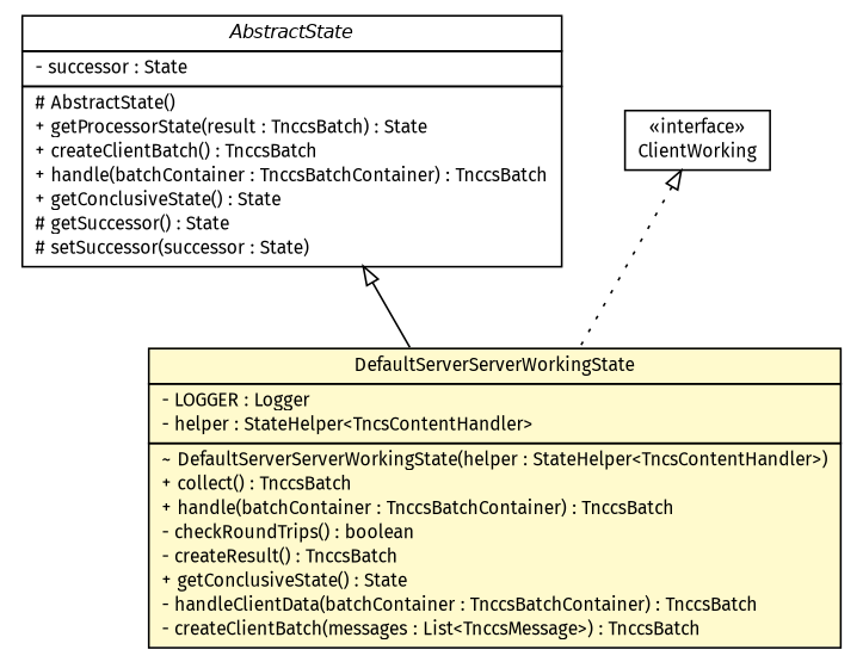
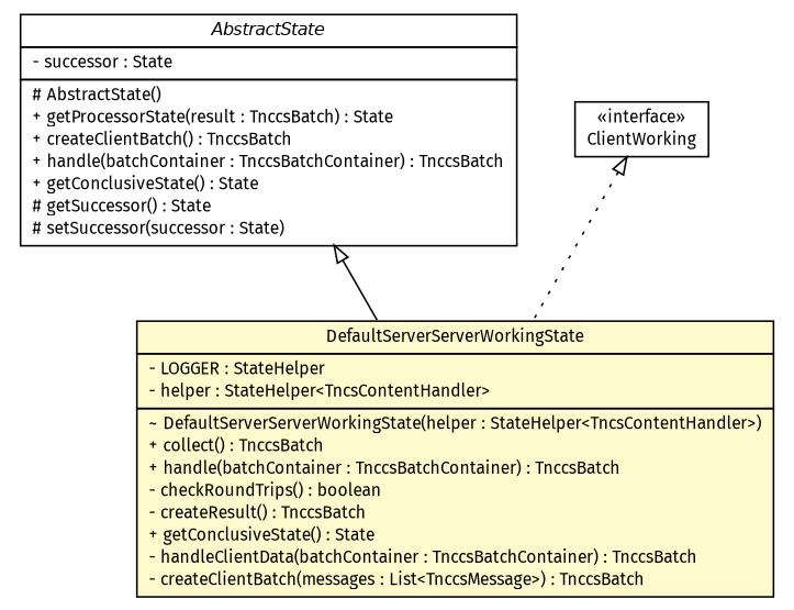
  digraph {
    fontname="Fira Sans"
    nodesep=0.25
    ranksep=0.5
    node [fontcolor=black fontname="Fira Sans" fontsize=10.0 shape=plaintext]
    edge [arrowtail=empty dir=back fontname="Fira Sans" fontsize=10 headport=p labelfontname=Helvetica labelfontsize=10 tailport=p]
    n1 [label=<<table title="de.hsbremen.tc.tnc.tnccs.session.statemachine.AbstractState" border="0" cellborder="1" cellspacing="0" cellpadding="2" port="p" href="../AbstractState.html"> 		<tr><td><table border="0" cellspacing="0" cellpadding="1"> <tr><td align="center" balign="center"><font face="Helvetica-Oblique"> AbstractState </font></td></tr> 		</table></td></tr> 		<tr><td><table border="0" cellspacing="0" cellpadding="1"> <tr><td align="left" balign="left"> - successor : State </td></tr> 		</table></td></tr> 		<tr><td><table border="0" cellspacing="0" cellpadding="1"> <tr><td align="left" balign="left"> # AbstractState() </td></tr> <tr><td align="left" balign="left"> + getProcessorState(result : TnccsBatch) : State </td></tr> <tr><td align="left" balign="left"> + createClientBatch() : TnccsBatch </td></tr> <tr><td align="left" balign="left"> + handle(batchContainer : TnccsBatchContainer) : TnccsBatch </td></tr> <tr><td align="left" balign="left"> + getConclusiveState() : State </td></tr> <tr><td align="left" balign="left"> # getSuccessor() : State </td></tr> <tr><td align="left" balign="left"> # setSuccessor(successor : State) </td></tr> 		</table></td></tr> 		</table>>]
-   n2 [label=<<table title="de.hsbremen.tc.tnc.tnccs.session.statemachine.simple.DefaultServerServerWorkingState" border="0" cellborder="1" cellspacing="0" cellpadding="2" port="p" bgcolor="lemonChiffon" href="./DefaultServerServerWorkingState.html"> 		<tr><td><table border="0" cellspacing="0" cellpadding="1"> <tr><td align="center" balign="center"> DefaultServerServerWorkingState </td></tr> 		</table></td></tr> 		<tr><td><table border="0" cellspacing="0" cellpadding="1"> <tr><td align="left" balign="left"> - LOGGER : Logger </td></tr> <tr><td align="left" balign="left"> - helper : StateHelper&lt;TncsContentHandler&gt; </td></tr> 		</table></td></tr> 		<tr><td><table border="0" cellspacing="0" cellpadding="1"> <tr><td align="left" balign="left"> ~ DefaultServerServerWorkingState(helper : StateHelper&lt;TncsContentHandler&gt;) </td></tr> <tr><td align="left" balign="left"> + collect() : TnccsBatch </td></tr> <tr><td align="left" balign="left"> + handle(batchContainer : TnccsBatchContainer) : TnccsBatch </td></tr> <tr><td align="left" balign="left"> - checkRoundTrips() : boolean </td></tr> <tr><td align="left" balign="left"> - createResult() : TnccsBatch </td></tr> <tr><td align="left" balign="left"> + getConclusiveState() : State </td></tr> <tr><td align="left" balign="left"> - handleClientData(batchContainer : TnccsBatchContainer) : TnccsBatch </td></tr> <tr><td align="left" balign="left"> - createClientBatch(messages : List&lt;TnccsMessage&gt;) : TnccsBatch </td></tr> 		</table></td></tr> 		</table>>]
+   n2 [label=<<table title="de.hsbremen.tc.tnc.tnccs.session.statemachine.simple.DefaultServerServerWorkingState" border="0" cellborder="1" cellspacing="0" cellpadding="2" port="p" bgcolor="lemonChiffon" href="./DefaultServerServerWorkingState.html"> 		<tr><td><table border="0" cellspacing="0" cellpadding="1"> <tr><td align="center" balign="center"> DefaultServerServerWorkingState </td></tr> 		</table></td></tr> 		<tr><td><table border="0" cellspacing="0" cellpadding="1"> <tr><td align="left" balign="left"> - LOGGER : StateHelper </td></tr> <tr><td align="left" balign="left"> - helper : StateHelper&lt;TncsContentHandler&gt; </td></tr> 		</table></td></tr> 		<tr><td><table border="0" cellspacing="0" cellpadding="1"> <tr><td align="left" balign="left"> ~ DefaultServerServerWorkingState(helper : StateHelper&lt;TncsContentHandler&gt;) </td></tr> <tr><td align="left" balign="left"> + collect() : TnccsBatch </td></tr> <tr><td align="left" balign="left"> + handle(batchContainer : TnccsBatchContainer) : TnccsBatch </td></tr> <tr><td align="left" balign="left"> - checkRoundTrips() : boolean </td></tr> <tr><td align="left" balign="left"> - createResult() : TnccsBatch </td></tr> <tr><td align="left" balign="left"> + getConclusiveState() : State </td></tr> <tr><td align="left" balign="left"> - handleClientData(batchContainer : TnccsBatchContainer) : TnccsBatch </td></tr> <tr><td align="left" balign="left"> - createClientBatch(messages : List&lt;TnccsMessage&gt;) : TnccsBatch </td></tr> 		</table></td></tr> 		</table>>]
    n3 [label=<<table title="de.hsbremen.tc.tnc.tnccs.session.statemachine.ClientWorking" border="0" cellborder="1" cellspacing="0" cellpadding="2" port="p" href="../ClientWorking.html"> 		<tr><td><table border="0" cellspacing="0" cellpadding="1"> <tr><td align="center" balign="center"> &#171;interface&#187; </td></tr> <tr><td align="center" balign="center"> ClientWorking </td></tr> 		</table></td></tr> 		</table>>]
    n1 -> n2 [style=solid]
    n3 -> n2 [style=dotted]
  }
